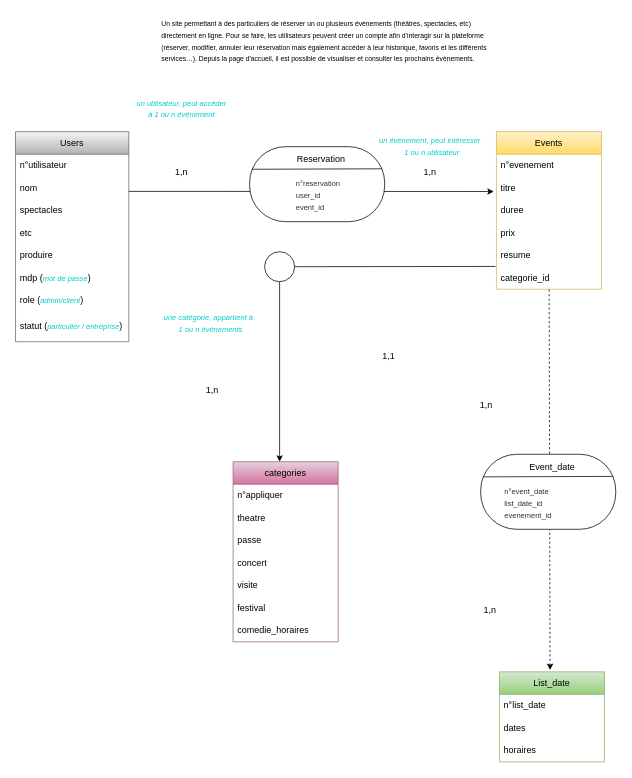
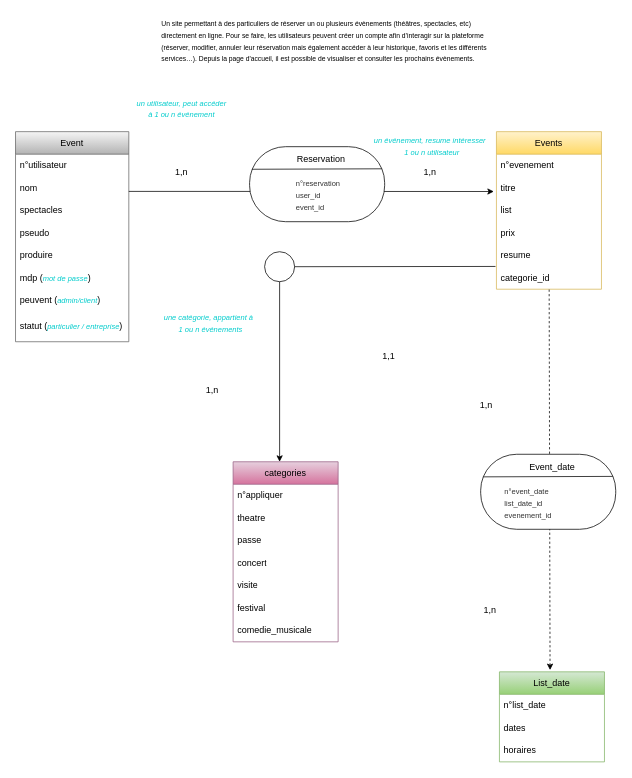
  <mxCell id="0" />
  <mxCell id="1" parent="0" />
  <mxCell id="2" value="Events" style="swimlane;fontStyle=0;childLayout=stackLayout;horizontal=1;startSize=30;horizontalStack=0;resizeParent=1;resizeParentMax=0;resizeLast=0;collapsible=1;marginBottom=0;whiteSpace=wrap;html=1;fillColor=#fff2cc;gradientColor=#ffd966;strokeColor=#d6b656;" parent="1" vertex="1"><mxGeometry x="661" y="175" width="140" height="210" as="geometry" /></mxCell>
  <mxCell id="3" value="n°evenement" style="text;strokeColor=none;fillColor=none;align=left;verticalAlign=middle;spacingLeft=4;spacingRight=4;overflow=hidden;points=[[0,0.5],[1,0.5]];portConstraint=eastwest;rotatable=0;whiteSpace=wrap;html=1;" parent="2" vertex="1"><mxGeometry y="30" width="140" height="30" as="geometry" /></mxCell>
  <mxCell id="4" value="titre" style="text;strokeColor=none;fillColor=none;align=left;verticalAlign=middle;spacingLeft=4;spacingRight=4;overflow=hidden;points=[[0,0.5],[1,0.5]];portConstraint=eastwest;rotatable=0;whiteSpace=wrap;html=1;" parent="2" vertex="1"><mxGeometry y="60" width="140" height="30" as="geometry" /></mxCell>
- <mxCell id="5" value="duree" style="text;strokeColor=none;fillColor=none;align=left;verticalAlign=middle;spacingLeft=4;spacingRight=4;overflow=hidden;points=[[0,0.5],[1,0.5]];portConstraint=eastwest;rotatable=0;whiteSpace=wrap;html=1;" parent="2" vertex="1"><mxGeometry y="90" width="140" height="30" as="geometry" /></mxCell>
+ <mxCell id="5" value="list" style="text;strokeColor=none;fillColor=none;align=left;verticalAlign=middle;spacingLeft=4;spacingRight=4;overflow=hidden;points=[[0,0.5],[1,0.5]];portConstraint=eastwest;rotatable=0;whiteSpace=wrap;html=1;" parent="2" vertex="1"><mxGeometry y="90" width="140" height="30" as="geometry" /></mxCell>
  <mxCell id="6" value="prix" style="text;strokeColor=none;fillColor=none;align=left;verticalAlign=middle;spacingLeft=4;spacingRight=4;overflow=hidden;points=[[0,0.5],[1,0.5]];portConstraint=eastwest;rotatable=0;whiteSpace=wrap;html=1;" parent="2" vertex="1"><mxGeometry y="120" width="140" height="30" as="geometry" /></mxCell>
  <mxCell id="7" value="resume" style="text;strokeColor=none;fillColor=none;align=left;verticalAlign=middle;spacingLeft=4;spacingRight=4;overflow=hidden;points=[[0,0.5],[1,0.5]];portConstraint=eastwest;rotatable=0;whiteSpace=wrap;html=1;" parent="2" vertex="1"><mxGeometry y="150" width="140" height="30" as="geometry" /></mxCell>
  <mxCell id="8" value="categorie_id" style="text;strokeColor=none;fillColor=none;align=left;verticalAlign=middle;spacingLeft=4;spacingRight=4;overflow=hidden;points=[[0,0.5],[1,0.5]];portConstraint=eastwest;rotatable=0;whiteSpace=wrap;html=1;" parent="2" vertex="1"><mxGeometry y="180" width="140" height="30" as="geometry" /></mxCell>
- <mxCell id="9" value="Users" style="swimlane;fontStyle=0;childLayout=stackLayout;horizontal=1;startSize=30;horizontalStack=0;resizeParent=1;resizeParentMax=0;resizeLast=0;collapsible=1;marginBottom=0;whiteSpace=wrap;html=1;fillColor=#f5f5f5;gradientColor=#b3b3b3;strokeColor=#666666;" parent="1" vertex="1"><mxGeometry x="20" y="175" width="151" height="280" as="geometry" /></mxCell>
+ <mxCell id="9" value="Event" style="swimlane;fontStyle=0;childLayout=stackLayout;horizontal=1;startSize=30;horizontalStack=0;resizeParent=1;resizeParentMax=0;resizeLast=0;collapsible=1;marginBottom=0;whiteSpace=wrap;html=1;fillColor=#f5f5f5;gradientColor=#b3b3b3;strokeColor=#666666;" parent="1" vertex="1"><mxGeometry x="20" y="175" width="151" height="280" as="geometry" /></mxCell>
  <mxCell id="10" value="n°utilisateur" style="text;strokeColor=none;fillColor=none;align=left;verticalAlign=middle;spacingLeft=4;spacingRight=4;overflow=hidden;points=[[0,0.5],[1,0.5]];portConstraint=eastwest;rotatable=0;whiteSpace=wrap;html=1;" parent="9" vertex="1"><mxGeometry y="30" width="151" height="30" as="geometry" /></mxCell>
  <mxCell id="11" value="nom" style="text;strokeColor=none;fillColor=none;align=left;verticalAlign=middle;spacingLeft=4;spacingRight=4;overflow=hidden;points=[[0,0.5],[1,0.5]];portConstraint=eastwest;rotatable=0;whiteSpace=wrap;html=1;" parent="9" vertex="1"><mxGeometry y="60" width="151" height="30" as="geometry" /></mxCell>
  <mxCell id="12" value="spectacles" style="text;strokeColor=none;fillColor=none;align=left;verticalAlign=middle;spacingLeft=4;spacingRight=4;overflow=hidden;points=[[0,0.5],[1,0.5]];portConstraint=eastwest;rotatable=0;whiteSpace=wrap;html=1;" parent="9" vertex="1"><mxGeometry y="90" width="151" height="30" as="geometry" /></mxCell>
- <mxCell id="13" value="etc" style="text;strokeColor=none;fillColor=none;align=left;verticalAlign=middle;spacingLeft=4;spacingRight=4;overflow=hidden;points=[[0,0.5],[1,0.5]];portConstraint=eastwest;rotatable=0;whiteSpace=wrap;html=1;" parent="9" vertex="1"><mxGeometry y="120" width="151" height="30" as="geometry" /></mxCell>
+ <mxCell id="13" value="pseudo" style="text;strokeColor=none;fillColor=none;align=left;verticalAlign=middle;spacingLeft=4;spacingRight=4;overflow=hidden;points=[[0,0.5],[1,0.5]];portConstraint=eastwest;rotatable=0;whiteSpace=wrap;html=1;" parent="9" vertex="1"><mxGeometry y="120" width="151" height="30" as="geometry" /></mxCell>
  <mxCell id="14" value="produire" style="text;strokeColor=none;fillColor=none;align=left;verticalAlign=middle;spacingLeft=4;spacingRight=4;overflow=hidden;points=[[0,0.5],[1,0.5]];portConstraint=eastwest;rotatable=0;whiteSpace=wrap;html=1;" parent="9" vertex="1"><mxGeometry y="150" width="151" height="30" as="geometry" /></mxCell>
  <mxCell id="15" value="mdp&amp;nbsp;(&lt;i&gt;&lt;font style=&quot;font-size: 10px;&quot; color=&quot;#00cccc&quot;&gt;mot de passe&lt;/font&gt;&lt;/i&gt;&lt;font style=&quot;border-color: var(--border-color);&quot; color=&quot;#00cccc&quot;&gt;&lt;/font&gt;&lt;span style=&quot;border-color: var(--border-color); text-align: center; background-color: initial;&quot;&gt;&lt;/span&gt;&lt;span style=&quot;border-color: var(--border-color); text-align: center; background-color: initial;&quot;&gt;)&lt;/span&gt;" style="text;strokeColor=none;fillColor=none;align=left;verticalAlign=middle;spacingLeft=4;spacingRight=4;overflow=hidden;points=[[0,0.5],[1,0.5]];portConstraint=eastwest;rotatable=0;whiteSpace=wrap;html=1;" parent="9" vertex="1"><mxGeometry y="180" width="151" height="30" as="geometry" /></mxCell>
- <mxCell id="16" value="&lt;div style=&quot;text-align: center;&quot;&gt;&lt;span style=&quot;background-color: initial;&quot;&gt;role (&lt;font color=&quot;#00cccc&quot;&gt;&lt;span style=&quot;font-size: 10px;&quot;&gt;&lt;i&gt;admin/client&lt;/i&gt;&lt;/span&gt;&lt;/font&gt;&lt;/span&gt;&lt;span style=&quot;background-color: initial;&quot;&gt;)&lt;/span&gt;&lt;/div&gt;" style="text;strokeColor=none;fillColor=none;align=left;verticalAlign=middle;spacingLeft=4;spacingRight=4;overflow=hidden;points=[[0,0.5],[1,0.5]];portConstraint=eastwest;rotatable=0;whiteSpace=wrap;html=1;" parent="9" vertex="1"><mxGeometry y="210" width="151" height="30" as="geometry" /></mxCell>
+ <mxCell id="16" value="&lt;div style=&quot;text-align: center;&quot;&gt;&lt;span style=&quot;background-color: initial;&quot;&gt;peuvent (&lt;font color=&quot;#00cccc&quot;&gt;&lt;span style=&quot;font-size: 10px;&quot;&gt;&lt;i&gt;admin/client&lt;/i&gt;&lt;/span&gt;&lt;/font&gt;&lt;/span&gt;&lt;span style=&quot;background-color: initial;&quot;&gt;)&lt;/span&gt;&lt;/div&gt;" style="text;strokeColor=none;fillColor=none;align=left;verticalAlign=middle;spacingLeft=4;spacingRight=4;overflow=hidden;points=[[0,0.5],[1,0.5]];portConstraint=eastwest;rotatable=0;whiteSpace=wrap;html=1;" parent="9" vertex="1"><mxGeometry y="210" width="151" height="30" as="geometry" /></mxCell>
  <mxCell id="17" value="&lt;div style=&quot;&quot;&gt;&lt;span style=&quot;background-color: initial;&quot;&gt;statut (&lt;font color=&quot;#00cccc&quot;&gt;&lt;span style=&quot;font-size: 10px;&quot;&gt;&lt;i&gt;particulier / entreprise&lt;/i&gt;&lt;/span&gt;&lt;/font&gt;&lt;/span&gt;&lt;span style=&quot;background-color: initial;&quot;&gt;)&lt;/span&gt;&lt;/div&gt;" style="text;strokeColor=none;fillColor=none;align=left;verticalAlign=middle;spacingLeft=4;spacingRight=4;overflow=hidden;points=[[0,0.5],[1,0.5]];portConstraint=eastwest;rotatable=0;whiteSpace=wrap;html=1;" parent="9" vertex="1"><mxGeometry y="240" width="151" height="40" as="geometry" /></mxCell>
  <mxCell id="18" value="" style="endArrow=classic;html=1;rounded=0;exitX=1;exitY=0.987;exitDx=0;exitDy=0;exitPerimeter=0;entryX=-0.025;entryY=-0.008;entryDx=0;entryDy=0;entryPerimeter=0;" parent="1" edge="1"><mxGeometry width="50" height="50" relative="1" as="geometry"><mxPoint x="171" y="254.61" as="sourcePoint" /><mxPoint x="657.5" y="254.76" as="targetPoint" /></mxGeometry></mxCell>
  <mxCell id="19" value="1,n" style="text;html=1;align=center;verticalAlign=middle;resizable=0;points=[];autosize=1;strokeColor=none;fillColor=none;" parent="1" vertex="1"><mxGeometry x="221" y="214" width="40" height="30" as="geometry" /></mxCell>
  <mxCell id="20" value="&lt;i style=&quot;font-size: 10px;&quot;&gt;&lt;font style=&quot;font-size: 10px;&quot; color=&quot;#00cccc&quot;&gt;un utilisateur, peut accéder &lt;br&gt;à 1 ou n événement&lt;/font&gt;&lt;/i&gt;" style="text;html=1;align=center;verticalAlign=middle;resizable=0;points=[];autosize=1;strokeColor=none;fillColor=none;" parent="1" vertex="1"><mxGeometry x="171" y="124" width="140" height="40" as="geometry" /></mxCell>
  <mxCell id="21" value="1,n" style="text;html=1;align=center;verticalAlign=middle;resizable=0;points=[];autosize=1;strokeColor=none;fillColor=none;" parent="1" vertex="1"><mxGeometry x="552" y="214" width="40" height="30" as="geometry" /></mxCell>
- <mxCell id="22" value="&lt;i style=&quot;font-size: 10px;&quot;&gt;&lt;font style=&quot;font-size: 10px;&quot; color=&quot;#00cccc&quot;&gt;un&amp;nbsp;&lt;/font&gt;&lt;/i&gt;&lt;i style=&quot;border-color: var(--border-color); font-size: 10px;&quot;&gt;&lt;font style=&quot;border-color: var(--border-color);&quot; color=&quot;#00cccc&quot;&gt;événement&lt;/font&gt;&lt;/i&gt;&lt;i style=&quot;font-size: 10px;&quot;&gt;&lt;font style=&quot;font-size: 10px;&quot; color=&quot;#00cccc&quot;&gt;, peut intéresser&lt;br&gt;&amp;nbsp; 1 ou n&amp;nbsp;&lt;/font&gt;&lt;/i&gt;&lt;i style=&quot;border-color: var(--border-color); font-size: 10px;&quot;&gt;&lt;font style=&quot;border-color: var(--border-color);&quot; color=&quot;#00cccc&quot;&gt;utilisateur&lt;/font&gt;&lt;/i&gt;" style="text;html=1;align=center;verticalAlign=middle;resizable=0;points=[];autosize=1;strokeColor=none;fillColor=none;" parent="1" vertex="1"><mxGeometry x="492" y="174" width="160" height="40" as="geometry" /></mxCell>
+ <mxCell id="22" value="&lt;i style=&quot;font-size: 10px;&quot;&gt;&lt;font style=&quot;font-size: 10px;&quot; color=&quot;#00cccc&quot;&gt;un&amp;nbsp;&lt;/font&gt;&lt;/i&gt;&lt;i style=&quot;border-color: var(--border-color); font-size: 10px;&quot;&gt;&lt;font style=&quot;border-color: var(--border-color);&quot; color=&quot;#00cccc&quot;&gt;événement&lt;/font&gt;&lt;/i&gt;&lt;i style=&quot;font-size: 10px;&quot;&gt;&lt;font style=&quot;font-size: 10px;&quot; color=&quot;#00cccc&quot;&gt;, resume intéresser&lt;br&gt;&amp;nbsp; 1 ou n&amp;nbsp;&lt;/font&gt;&lt;/i&gt;&lt;i style=&quot;border-color: var(--border-color); font-size: 10px;&quot;&gt;&lt;font style=&quot;border-color: var(--border-color);&quot; color=&quot;#00cccc&quot;&gt;utilisateur&lt;/font&gt;&lt;/i&gt;" style="text;html=1;align=center;verticalAlign=middle;resizable=0;points=[];autosize=1;strokeColor=none;fillColor=none;" parent="1" vertex="1"><mxGeometry x="492" y="174" width="160" height="40" as="geometry" /></mxCell>
  <mxCell id="23" value="" style="rounded=1;whiteSpace=wrap;html=1;arcSize=48;" parent="1" vertex="1"><mxGeometry x="332" y="195" width="180" height="100" as="geometry" /></mxCell>
  <mxCell id="24" value="" style="endArrow=none;html=1;rounded=0;exitX=0.018;exitY=0.301;exitDx=0;exitDy=0;exitPerimeter=0;entryX=0.979;entryY=0.295;entryDx=0;entryDy=0;entryPerimeter=0;" parent="1" source="23" target="23" edge="1"><mxGeometry width="50" height="50" relative="1" as="geometry"><mxPoint x="306.2" y="233.98" as="sourcePoint" /><mxPoint x="535.8" y="233.85" as="targetPoint" /></mxGeometry></mxCell>
  <mxCell id="25" value="Reservation" style="text;html=1;align=center;verticalAlign=middle;resizable=0;points=[];autosize=1;strokeColor=none;fillColor=none;" parent="1" vertex="1"><mxGeometry x="382" y="197" width="90" height="30" as="geometry" /></mxCell>
  <mxCell id="26" value="&lt;p style=&quot;line-height: 160%; font-size: 10px;&quot;&gt;&lt;font color=&quot;#333333&quot;&gt;n°reservation&lt;br&gt;user_id&lt;br&gt;event_id&lt;br&gt;&lt;/font&gt;&lt;/p&gt;" style="text;html=1;align=left;verticalAlign=middle;resizable=0;points=[];autosize=1;" parent="1" vertex="1"><mxGeometry x="392" y="220" width="80" height="80" as="geometry" /></mxCell>
  <mxCell id="27" value="categories" style="swimlane;fontStyle=0;childLayout=stackLayout;horizontal=1;startSize=30;horizontalStack=0;resizeParent=1;resizeParentMax=0;resizeLast=0;collapsible=1;marginBottom=0;whiteSpace=wrap;html=1;fillColor=#e6d0de;gradientColor=#d5739d;strokeColor=#996185;" parent="1" vertex="1"><mxGeometry x="310" y="615" width="140" height="240" as="geometry" /></mxCell>
  <mxCell id="28" value="n°appliquer" style="text;strokeColor=none;fillColor=none;align=left;verticalAlign=middle;spacingLeft=4;spacingRight=4;overflow=hidden;points=[[0,0.5],[1,0.5]];portConstraint=eastwest;rotatable=0;whiteSpace=wrap;html=1;" parent="27" vertex="1"><mxGeometry y="30" width="140" height="30" as="geometry" /></mxCell>
  <mxCell id="29" value="theatre" style="text;strokeColor=none;fillColor=none;align=left;verticalAlign=middle;spacingLeft=4;spacingRight=4;overflow=hidden;points=[[0,0.5],[1,0.5]];portConstraint=eastwest;rotatable=0;whiteSpace=wrap;html=1;" parent="27" vertex="1"><mxGeometry y="60" width="140" height="30" as="geometry" /></mxCell>
  <mxCell id="30" value="passe" style="text;strokeColor=none;fillColor=none;align=left;verticalAlign=middle;spacingLeft=4;spacingRight=4;overflow=hidden;points=[[0,0.5],[1,0.5]];portConstraint=eastwest;rotatable=0;whiteSpace=wrap;html=1;" parent="27" vertex="1"><mxGeometry y="90" width="140" height="30" as="geometry" /></mxCell>
  <mxCell id="31" value="concert" style="text;strokeColor=none;fillColor=none;align=left;verticalAlign=middle;spacingLeft=4;spacingRight=4;overflow=hidden;points=[[0,0.5],[1,0.5]];portConstraint=eastwest;rotatable=0;whiteSpace=wrap;html=1;" parent="27" vertex="1"><mxGeometry y="120" width="140" height="30" as="geometry" /></mxCell>
  <mxCell id="32" value="visite" style="text;strokeColor=none;fillColor=none;align=left;verticalAlign=middle;spacingLeft=4;spacingRight=4;overflow=hidden;points=[[0,0.5],[1,0.5]];portConstraint=eastwest;rotatable=0;whiteSpace=wrap;html=1;" parent="27" vertex="1"><mxGeometry y="150" width="140" height="30" as="geometry" /></mxCell>
  <mxCell id="33" value="festival" style="text;strokeColor=none;fillColor=none;align=left;verticalAlign=middle;spacingLeft=4;spacingRight=4;overflow=hidden;points=[[0,0.5],[1,0.5]];portConstraint=eastwest;rotatable=0;whiteSpace=wrap;html=1;" vertex="1" parent="27"><mxGeometry y="180" width="140" height="30" as="geometry" /></mxCell>
- <mxCell id="34" value="comedie_horaires" style="text;strokeColor=none;fillColor=none;align=left;verticalAlign=middle;spacingLeft=4;spacingRight=4;overflow=hidden;points=[[0,0.5],[1,0.5]];portConstraint=eastwest;rotatable=0;whiteSpace=wrap;html=1;" vertex="1" parent="27"><mxGeometry y="210" width="140" height="30" as="geometry" /></mxCell>
+ <mxCell id="34" value="comedie_musicale" style="text;strokeColor=none;fillColor=none;align=left;verticalAlign=middle;spacingLeft=4;spacingRight=4;overflow=hidden;points=[[0,0.5],[1,0.5]];portConstraint=eastwest;rotatable=0;whiteSpace=wrap;html=1;" vertex="1" parent="27"><mxGeometry y="210" width="140" height="30" as="geometry" /></mxCell>
  <mxCell id="35" value="" style="endArrow=classic;html=1;rounded=0;exitX=0.502;exitY=1.014;exitDx=0;exitDy=0;exitPerimeter=0;entryX=0.482;entryY=-0.02;entryDx=0;entryDy=0;entryPerimeter=0;dashed=1;" parent="1" source="8" target="39" edge="1"><mxGeometry width="50" height="50" relative="1" as="geometry"><mxPoint x="342" y="395" as="sourcePoint" /><mxPoint x="732" y="765" as="targetPoint" /></mxGeometry></mxCell>
  <mxCell id="36" value="1,n" style="text;html=1;align=center;verticalAlign=middle;resizable=0;points=[];autosize=1;strokeColor=none;fillColor=none;" parent="1" vertex="1"><mxGeometry x="627" y="525" width="40" height="30" as="geometry" /></mxCell>
  <mxCell id="37" value="1,n" style="text;html=1;align=center;verticalAlign=middle;resizable=0;points=[];autosize=1;strokeColor=none;fillColor=none;" parent="1" vertex="1"><mxGeometry x="632" y="798" width="40" height="30" as="geometry" /></mxCell>
  <mxCell id="38" value="&lt;p style=&quot;line-height:1.38;margin-top:0pt;margin-bottom:0pt;&quot; dir=&quot;ltr&quot;&gt;&lt;/p&gt;&lt;p style=&quot;line-height:1.38;margin-top:0pt;margin-bottom:0pt;&quot; dir=&quot;ltr&quot;&gt;&lt;/p&gt;&lt;div&gt;&lt;/div&gt;&lt;span style=&quot;font-family: Arial, sans-serif; background-color: transparent; font-variant-numeric: normal; font-variant-east-asian: normal; font-variant-alternates: normal; font-variant-position: normal; vertical-align: baseline; font-size: 9px;&quot;&gt;&lt;span id=&quot;docs-internal-guid-3eaf1046-7fff-404b-623f-7b535a3fa58a&quot;&gt;&lt;/span&gt;&lt;div style=&quot;text-align: left; line-height: 170%;&quot;&gt;&lt;span style=&quot;background-color: transparent;&quot;&gt;Un site permettant à des particuliers de réserver un ou plusieurs évènements (théâtres, spectacles, etc)&lt;/span&gt;&lt;br&gt;&lt;/div&gt;&lt;/span&gt;&lt;span style=&quot;font-family: Arial, sans-serif; background-color: transparent; font-variant-numeric: normal; font-variant-east-asian: normal; font-variant-alternates: normal; font-variant-position: normal; vertical-align: baseline; font-size: 9px;&quot;&gt;&lt;font style=&quot;font-size: 9px;&quot;&gt;&lt;div style=&quot;text-align: left; line-height: 170%;&quot;&gt;&lt;span style=&quot;background-color: transparent;&quot;&gt;directement en ligne. Pour se faire, les utilisateurs peuvent créer un compte afin d’interagir sur la plateforme&lt;br&gt;(réserver, modifier, annuler leur réservation mais également accéder à leur historique, favoris et les différents&lt;br&gt;services…). Depuis la page d'accueil, il est possible de visualiser et consulter les prochains évènements.&lt;/span&gt;&lt;/div&gt;&lt;/font&gt;&lt;/span&gt;&lt;span id=&quot;docs-internal-guid-d5c1408f-7fff-7828-96c9-785d76111d96&quot;&gt;&lt;/span&gt;&lt;span id=&quot;docs-internal-guid-3eaf1046-7fff-404b-623f-7b535a3fa58a&quot;&gt;&lt;/span&gt;&lt;span id=&quot;docs-internal-guid-3eaf1046-7fff-404b-623f-7b535a3fa58a&quot;&gt;&lt;/span&gt;&lt;p style=&quot;font-size: 9px; line-height: 170%;&quot;&gt;&lt;/p&gt;&lt;font style=&quot;font-size: 9px;&quot;&gt;&lt;div style=&quot;text-align: left; line-height: 170%;&quot;&gt;&lt;/div&gt;&lt;span id=&quot;docs-internal-guid-f7cdca87-7fff-dbe9-ae89-b4db3ca43535&quot;&gt;&lt;/span&gt;&lt;/font&gt;" style="text;html=1;align=center;verticalAlign=middle;resizable=0;points=[];autosize=1;strokeColor=none;fillColor=none;" parent="1" vertex="1"><mxGeometry x="201" y="20" width="460" height="80" as="geometry" /></mxCell>
  <mxCell id="39" value="List_date" style="swimlane;fontStyle=0;childLayout=stackLayout;horizontal=1;startSize=30;horizontalStack=0;resizeParent=1;resizeParentMax=0;resizeLast=0;collapsible=1;marginBottom=0;whiteSpace=wrap;html=1;fillColor=#d5e8d4;gradientColor=#97d077;strokeColor=#82b366;" vertex="1" parent="1"><mxGeometry x="665" y="895" width="140" height="120" as="geometry" /></mxCell>
  <mxCell id="40" value="n°list_date" style="text;strokeColor=none;fillColor=none;align=left;verticalAlign=middle;spacingLeft=4;spacingRight=4;overflow=hidden;points=[[0,0.5],[1,0.5]];portConstraint=eastwest;rotatable=0;whiteSpace=wrap;html=1;" vertex="1" parent="39"><mxGeometry y="30" width="140" height="30" as="geometry" /></mxCell>
  <mxCell id="41" value="dates" style="text;strokeColor=none;fillColor=none;align=left;verticalAlign=middle;spacingLeft=4;spacingRight=4;overflow=hidden;points=[[0,0.5],[1,0.5]];portConstraint=eastwest;rotatable=0;whiteSpace=wrap;html=1;" vertex="1" parent="39"><mxGeometry y="60" width="140" height="30" as="geometry" /></mxCell>
  <mxCell id="42" value="horaires" style="text;strokeColor=none;fillColor=none;align=left;verticalAlign=middle;spacingLeft=4;spacingRight=4;overflow=hidden;points=[[0,0.5],[1,0.5]];portConstraint=eastwest;rotatable=0;whiteSpace=wrap;html=1;" vertex="1" parent="39"><mxGeometry y="90" width="140" height="30" as="geometry" /></mxCell>
  <mxCell id="43" value="" style="rounded=1;whiteSpace=wrap;html=1;arcSize=48;" vertex="1" parent="1"><mxGeometry x="640" y="605" width="180" height="100" as="geometry" /></mxCell>
  <mxCell id="44" value="" style="endArrow=none;html=1;rounded=0;exitX=0.018;exitY=0.301;exitDx=0;exitDy=0;exitPerimeter=0;entryX=0.979;entryY=0.295;entryDx=0;entryDy=0;entryPerimeter=0;" edge="1" parent="1" source="43" target="43"><mxGeometry width="50" height="50" relative="1" as="geometry"><mxPoint x="614.2" y="643.98" as="sourcePoint" /><mxPoint x="843.8" y="643.85" as="targetPoint" /></mxGeometry></mxCell>
  <mxCell id="45" value="Event_date" style="text;html=1;align=center;verticalAlign=middle;resizable=0;points=[];autosize=1;strokeColor=none;fillColor=none;" vertex="1" parent="1"><mxGeometry x="695" y="607" width="80" height="30" as="geometry" /></mxCell>
  <mxCell id="46" value="&lt;p style=&quot;line-height: 160%; font-size: 10px;&quot;&gt;&lt;font color=&quot;#333333&quot;&gt;n°event_date&lt;br&gt;list_date_id&lt;br&gt;evenement_id&lt;br&gt;&lt;/font&gt;&lt;/p&gt;" style="text;html=1;align=left;verticalAlign=middle;resizable=0;points=[];autosize=1;" vertex="1" parent="1"><mxGeometry x="670" y="630" width="90" height="80" as="geometry" /></mxCell>
  <mxCell id="47" value="" style="endArrow=classic;html=1;rounded=0;exitX=-0.009;exitY=-0.012;exitDx=0;exitDy=0;exitPerimeter=0;" edge="1" parent="1" source="8"><mxGeometry width="50" height="50" relative="1" as="geometry"><mxPoint x="402" y="475" as="sourcePoint" /><mxPoint x="372" y="355" as="targetPoint" /></mxGeometry></mxCell>
  <mxCell id="48" value="1,1" style="text;html=1;align=center;verticalAlign=middle;resizable=0;points=[];autosize=1;strokeColor=none;fillColor=none;" vertex="1" parent="1"><mxGeometry x="497" y="460" width="40" height="30" as="geometry" /></mxCell>
  <mxCell id="49" value="" style="endArrow=classic;html=1;rounded=0;exitX=0.5;exitY=0.75;exitDx=0;exitDy=0;exitPerimeter=0;" edge="1" parent="1" source="50"><mxGeometry width="50" height="50" relative="1" as="geometry"><mxPoint x="372" y="415" as="sourcePoint" /><mxPoint x="372" y="615" as="targetPoint" /></mxGeometry></mxCell>
  <mxCell id="50" value="" style="ellipse;whiteSpace=wrap;html=1;aspect=fixed;" parent="1" vertex="1"><mxGeometry x="352" y="335" width="40" height="40" as="geometry" /></mxCell>
  <mxCell id="51" value="1,n" style="text;html=1;align=center;verticalAlign=middle;resizable=0;points=[];autosize=1;strokeColor=none;fillColor=none;" vertex="1" parent="1"><mxGeometry x="262" y="505" width="40" height="30" as="geometry" /></mxCell>
  <mxCell id="52" value="&lt;i style=&quot;font-size: 10px;&quot;&gt;&lt;font style=&quot;font-size: 10px;&quot; color=&quot;#00cccc&quot;&gt;une catégorie&lt;/font&gt;&lt;/i&gt;&lt;i style=&quot;font-size: 10px;&quot;&gt;&lt;font style=&quot;font-size: 10px;&quot; color=&quot;#00cccc&quot;&gt;, appartient à&lt;br&gt;&amp;nbsp; 1 ou n&amp;nbsp;&lt;/font&gt;&lt;/i&gt;&lt;i style=&quot;border-color: var(--border-color); font-size: 10px;&quot;&gt;&lt;font style=&quot;border-color: var(--border-color);&quot; color=&quot;#00cccc&quot;&gt;événements&lt;/font&gt;&lt;/i&gt;" style="text;html=1;align=center;verticalAlign=middle;resizable=0;points=[];autosize=1;strokeColor=none;fillColor=none;" vertex="1" parent="1"><mxGeometry x="207" y="410" width="140" height="40" as="geometry" /></mxCell>
